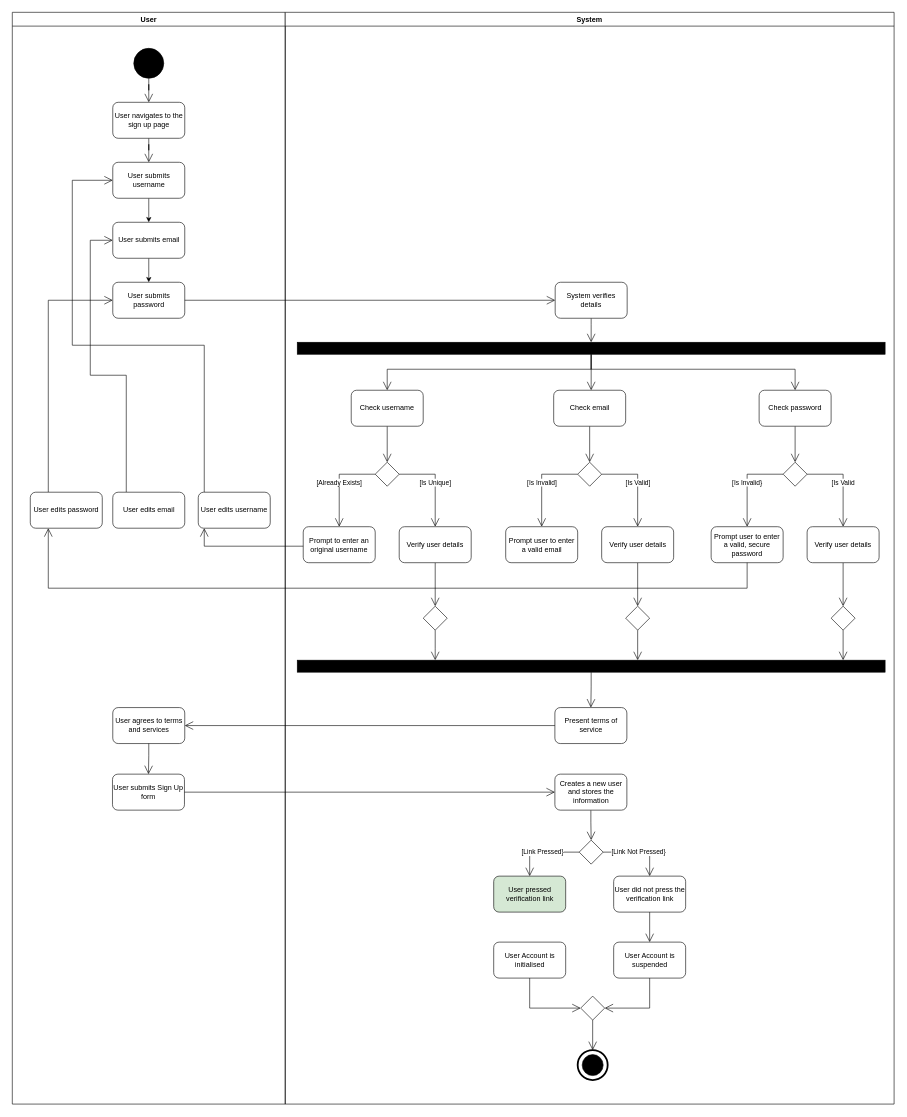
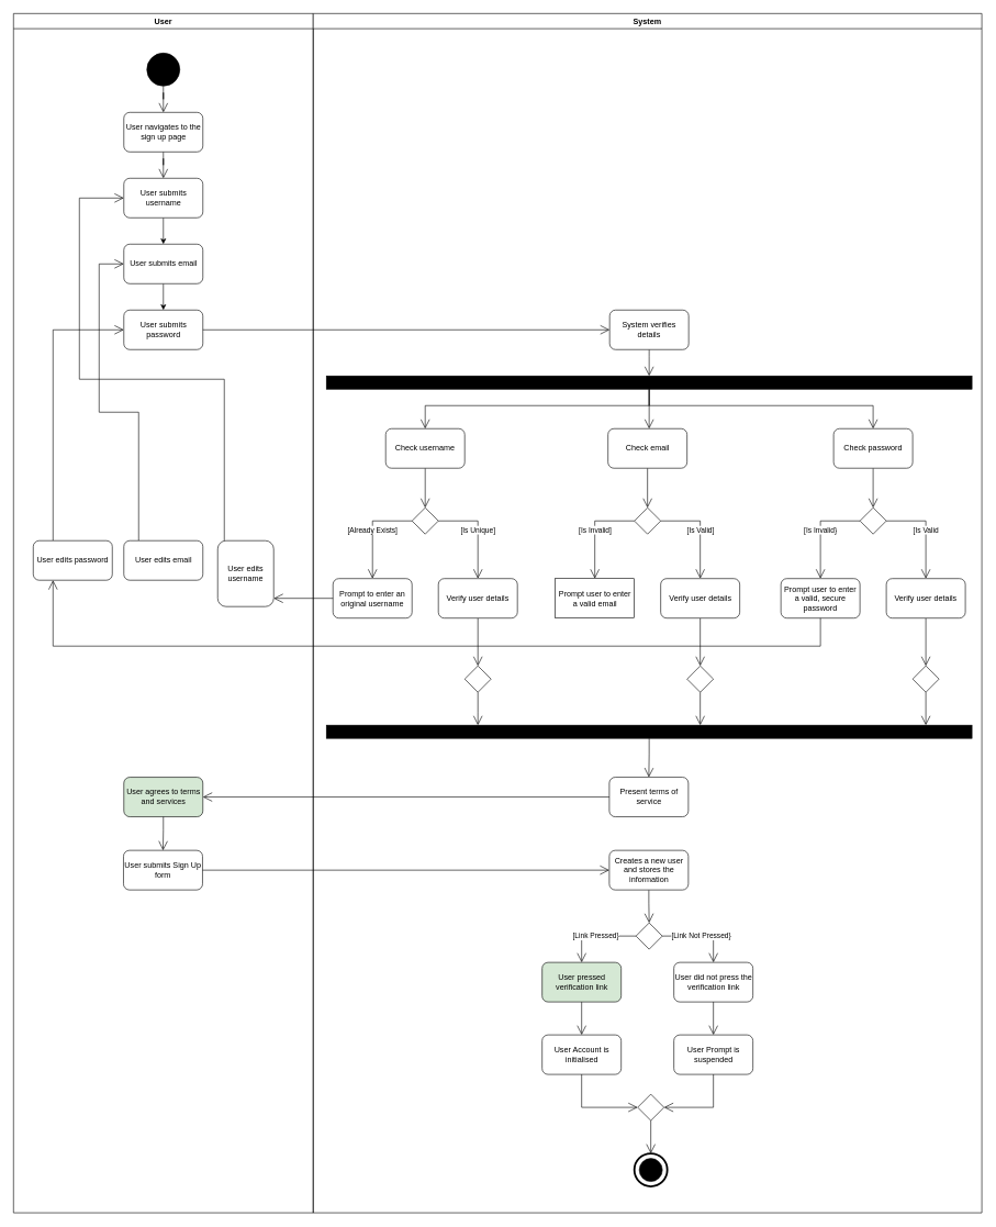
  <mxCell id="0" />
  <mxCell id="1" parent="0" />
  <mxCell id="2" value="User" style="swimlane;whiteSpace=wrap;html=1;" parent="1" vertex="1"><mxGeometry x="20" y="20" width="455" height="1820" as="geometry" /></mxCell>
  <mxCell id="3" style="edgeStyle=orthogonalEdgeStyle;rounded=0;orthogonalLoop=1;jettySize=auto;html=1;endArrow=open;endFill=0;endSize=12;startSize=6;sourcePerimeterSpacing=0;" edge="1" parent="2" source="4" target="8"><mxGeometry relative="1" as="geometry" /></mxCell>
  <mxCell id="4" value="&lt;span data-lucid-type=&quot;application/vnd.lucid.text&quot; data-lucid-content=&quot;{&amp;quot;t&amp;quot;:&amp;quot;User navigates to the sign up page&amp;quot;,&amp;quot;m&amp;quot;:[{&amp;quot;s&amp;quot;:0,&amp;quot;n&amp;quot;:&amp;quot;s&amp;quot;,&amp;quot;v&amp;quot;:22.222,&amp;quot;e&amp;quot;:34},{&amp;quot;s&amp;quot;:0,&amp;quot;n&amp;quot;:&amp;quot;fsp&amp;quot;,&amp;quot;v&amp;quot;:&amp;quot;ss_presetShapeStyle1_textStyle&amp;quot;,&amp;quot;e&amp;quot;:34},{&amp;quot;s&amp;quot;:0,&amp;quot;n&amp;quot;:&amp;quot;fsp2&amp;quot;,&amp;quot;v&amp;quot;:&amp;quot;ss_presetShapeStyle1_textStyle&amp;quot;,&amp;quot;e&amp;quot;:34}]}&quot;&gt;&lt;span style=&quot;&quot;&gt;&lt;font style=&quot;font-size: 12px;&quot;&gt;User navigates to the sign up page&lt;/font&gt;&lt;/span&gt;&lt;/span&gt;" style="rounded=1;whiteSpace=wrap;html=1;fontColor=default;" parent="2" vertex="1"><mxGeometry x="167.5" y="150" width="120" height="60" as="geometry" /></mxCell>
  <mxCell id="5" value="" style="edgeStyle=orthogonalEdgeStyle;rounded=0;orthogonalLoop=1;jettySize=auto;html=1;endArrow=open;endFill=0;endSize=12;startSize=6;sourcePerimeterSpacing=0;" parent="2" source="6" target="4" edge="1"><mxGeometry relative="1" as="geometry" /></mxCell>
  <mxCell id="6" value="" style="ellipse;whiteSpace=wrap;html=1;aspect=fixed;fillColor=#000000;" parent="2" vertex="1"><mxGeometry x="202.5" y="60" width="50" height="50" as="geometry" /></mxCell>
  <mxCell id="7" style="edgeStyle=orthogonalEdgeStyle;rounded=0;orthogonalLoop=1;jettySize=auto;html=1;" edge="1" parent="2" source="8" target="16"><mxGeometry relative="1" as="geometry" /></mxCell>
  <mxCell id="8" value="User submits username" style="rounded=1;whiteSpace=wrap;html=1;" parent="2" vertex="1"><mxGeometry x="167.5" y="250" width="120" height="60" as="geometry" /></mxCell>
  <mxCell id="9" style="edgeStyle=orthogonalEdgeStyle;rounded=0;orthogonalLoop=1;jettySize=auto;html=1;endArrow=open;endFill=0;endSize=12;startSize=6;sourcePerimeterSpacing=0;" edge="1" parent="2" source="10" target="8"><mxGeometry relative="1" as="geometry"><Array as="points"><mxPoint x="320" y="555" /><mxPoint x="100" y="555" /><mxPoint x="100" y="280" /></Array></mxGeometry></mxCell>
- <mxCell id="10" value="User edits username" style="rounded=1;whiteSpace=wrap;html=1;" parent="2" vertex="1"><mxGeometry x="310" y="800" width="120" height="60" as="geometry" /></mxCell>
+ <mxCell id="10" value="User edits username" style="rounded=1;whiteSpace=wrap;html=1;" parent="2" vertex="1"><mxGeometry x="310" y="800" width="85" height="100" as="geometry" /></mxCell>
  <mxCell id="11" style="edgeStyle=orthogonalEdgeStyle;rounded=0;orthogonalLoop=1;jettySize=auto;html=1;endArrow=open;endFill=0;endSize=12;startSize=6;sourcePerimeterSpacing=0;" edge="1" parent="2" source="12" target="16"><mxGeometry relative="1" as="geometry"><Array as="points"><mxPoint x="190" y="605" /><mxPoint x="130" y="605" /><mxPoint x="130" y="380" /></Array></mxGeometry></mxCell>
  <mxCell id="12" value="User edits email" style="rounded=1;whiteSpace=wrap;html=1;" parent="2" vertex="1"><mxGeometry x="167.5" y="800" width="120" height="60" as="geometry" /></mxCell>
  <mxCell id="13" style="edgeStyle=orthogonalEdgeStyle;rounded=0;orthogonalLoop=1;jettySize=auto;html=1;endArrow=open;endFill=0;endSize=12;startSize=6;sourcePerimeterSpacing=0;" edge="1" parent="2" source="14" target="17"><mxGeometry relative="1" as="geometry"><Array as="points"><mxPoint x="60" y="480" /></Array></mxGeometry></mxCell>
  <mxCell id="14" value="User edits password" style="rounded=1;whiteSpace=wrap;html=1;" parent="2" vertex="1"><mxGeometry x="30" y="800" width="120" height="60" as="geometry" /></mxCell>
  <mxCell id="15" style="edgeStyle=orthogonalEdgeStyle;rounded=0;orthogonalLoop=1;jettySize=auto;html=1;" edge="1" parent="2" source="16" target="17"><mxGeometry relative="1" as="geometry" /></mxCell>
  <mxCell id="16" value="User submits email" style="rounded=1;whiteSpace=wrap;html=1;" vertex="1" parent="2"><mxGeometry x="167.5" y="350" width="120" height="60" as="geometry" /></mxCell>
  <mxCell id="17" value="User submits password" style="rounded=1;whiteSpace=wrap;html=1;" vertex="1" parent="2"><mxGeometry x="167.5" y="450" width="120" height="60" as="geometry" /></mxCell>
- <mxCell id="18" value="User agrees to terms and services" style="rounded=1;whiteSpace=wrap;html=1;" parent="2" vertex="1"><mxGeometry x="167.5" y="1159" width="120" height="60" as="geometry" /></mxCell>
+ <mxCell id="18" value="User agrees to terms and services" style="rounded=1;whiteSpace=wrap;html=1;fillColor=#d5e8d4;" parent="2" vertex="1"><mxGeometry x="167.5" y="1159" width="120" height="60" as="geometry" /></mxCell>
  <mxCell id="19" value="System" style="swimlane;whiteSpace=wrap;html=1;" parent="1" vertex="1"><mxGeometry x="475" y="20" width="1015" height="1820" as="geometry" /></mxCell>
  <mxCell id="20" value="[Already Exists]" style="edgeStyle=orthogonalEdgeStyle;rounded=0;orthogonalLoop=1;jettySize=auto;html=1;exitX=0;exitY=0.5;exitDx=0;exitDy=0;entryX=0.5;entryY=0;entryDx=0;entryDy=0;endArrow=open;endFill=0;endSize=12;startSize=6;sourcePerimeterSpacing=0;" parent="19" source="22" target="30" edge="1"><mxGeometry relative="1" as="geometry"><mxPoint x="90" y="822.5" as="targetPoint" /></mxGeometry></mxCell>
  <mxCell id="21" value="[Is Unique]" style="edgeStyle=orthogonalEdgeStyle;rounded=0;orthogonalLoop=1;jettySize=auto;html=1;exitX=1;exitY=0.5;exitDx=0;exitDy=0;entryX=0.5;entryY=0;entryDx=0;entryDy=0;endArrow=open;endFill=0;endSize=12;startSize=6;sourcePerimeterSpacing=0;" parent="19" source="22" target="29" edge="1"><mxGeometry relative="1" as="geometry" /></mxCell>
  <mxCell id="22" value="" style="rhombus;whiteSpace=wrap;html=1;" parent="19" vertex="1"><mxGeometry x="150" y="750" width="40" height="40" as="geometry" /></mxCell>
  <mxCell id="23" value="[Is Invalid]" style="edgeStyle=orthogonalEdgeStyle;rounded=0;orthogonalLoop=1;jettySize=auto;html=1;exitX=0;exitY=0.5;exitDx=0;exitDy=0;endArrow=open;endFill=0;endSize=12;startSize=6;sourcePerimeterSpacing=0;" parent="19" source="25" target="44" edge="1"><mxGeometry relative="1" as="geometry" /></mxCell>
  <mxCell id="24" value="[Is Valid]" style="edgeStyle=orthogonalEdgeStyle;rounded=0;orthogonalLoop=1;jettySize=auto;html=1;exitX=1;exitY=0.5;exitDx=0;exitDy=0;entryX=0.5;entryY=0;entryDx=0;entryDy=0;endArrow=open;endFill=0;endSize=12;startSize=6;sourcePerimeterSpacing=0;" parent="19" source="25" target="46" edge="1"><mxGeometry relative="1" as="geometry"><mxPoint x="600" y="972.5" as="targetPoint" /></mxGeometry></mxCell>
  <mxCell id="25" value="" style="rhombus;whiteSpace=wrap;html=1;" parent="19" vertex="1"><mxGeometry x="487.5" y="750" width="40" height="40" as="geometry" /></mxCell>
  <mxCell id="26" style="edgeStyle=orthogonalEdgeStyle;rounded=0;orthogonalLoop=1;jettySize=auto;html=1;endArrow=open;endFill=0;endSize=12;startSize=6;sourcePerimeterSpacing=0;" parent="19" source="27" target="34" edge="1"><mxGeometry relative="1" as="geometry"><Array as="points"><mxPoint x="510" y="520" /><mxPoint x="510" y="520" /></Array></mxGeometry></mxCell>
  <mxCell id="27" value="System verifies details" style="rounded=1;whiteSpace=wrap;html=1;" parent="19" vertex="1"><mxGeometry x="450" y="450" width="120" height="60" as="geometry" /></mxCell>
  <mxCell id="28" style="edgeStyle=orthogonalEdgeStyle;rounded=0;orthogonalLoop=1;jettySize=auto;html=1;exitX=0.5;exitY=1;exitDx=0;exitDy=0;endArrow=open;endFill=0;endSize=12;startSize=6;sourcePerimeterSpacing=0;" parent="19" source="29" target="67" edge="1"><mxGeometry relative="1" as="geometry" /></mxCell>
  <mxCell id="29" value="Verify user details" style="rounded=1;whiteSpace=wrap;html=1;" parent="19" vertex="1"><mxGeometry x="190" y="857.5" width="120" height="60" as="geometry" /></mxCell>
  <mxCell id="30" value="Prompt to enter an original username" style="rounded=1;whiteSpace=wrap;html=1;" parent="19" vertex="1"><mxGeometry x="30" y="857.5" width="120" height="60" as="geometry" /></mxCell>
  <mxCell id="31" style="edgeStyle=orthogonalEdgeStyle;rounded=0;orthogonalLoop=1;jettySize=auto;html=1;endArrow=open;endFill=0;endSize=12;startSize=6;sourcePerimeterSpacing=0;" edge="1" parent="19" source="34" target="38"><mxGeometry relative="1" as="geometry"><Array as="points"><mxPoint x="510" y="620" /><mxPoint x="510" y="620" /></Array></mxGeometry></mxCell>
  <mxCell id="32" style="edgeStyle=orthogonalEdgeStyle;rounded=0;orthogonalLoop=1;jettySize=auto;html=1;endArrow=open;endFill=0;endSize=12;startSize=6;sourcePerimeterSpacing=0;" edge="1" parent="19" source="34" target="36"><mxGeometry relative="1" as="geometry" /></mxCell>
  <mxCell id="33" style="edgeStyle=orthogonalEdgeStyle;rounded=0;orthogonalLoop=1;jettySize=auto;html=1;endArrow=open;endFill=0;endSize=12;startSize=6;sourcePerimeterSpacing=0;" edge="1" parent="19" source="34" target="40"><mxGeometry relative="1" as="geometry" /></mxCell>
  <mxCell id="34" value="" style="rounded=0;whiteSpace=wrap;html=1;fillColor=#000000;" parent="19" vertex="1"><mxGeometry x="20" y="550" width="980" height="20" as="geometry" /></mxCell>
  <mxCell id="35" style="edgeStyle=orthogonalEdgeStyle;rounded=0;orthogonalLoop=1;jettySize=auto;html=1;exitX=0.5;exitY=1;exitDx=0;exitDy=0;entryX=0.5;entryY=0;entryDx=0;entryDy=0;endArrow=open;endFill=0;endSize=12;startSize=6;sourcePerimeterSpacing=0;" parent="19" source="36" target="22" edge="1"><mxGeometry relative="1" as="geometry" /></mxCell>
  <mxCell id="36" value="Check username" style="rounded=1;whiteSpace=wrap;html=1;" parent="19" vertex="1"><mxGeometry x="110" y="630" width="120" height="60" as="geometry" /></mxCell>
  <mxCell id="37" value="" style="edgeStyle=orthogonalEdgeStyle;rounded=0;orthogonalLoop=1;jettySize=auto;html=1;endArrow=open;endFill=0;endSize=12;startSize=6;sourcePerimeterSpacing=0;" parent="19" source="38" target="25" edge="1"><mxGeometry relative="1" as="geometry" /></mxCell>
  <mxCell id="38" value="Check email" style="rounded=1;whiteSpace=wrap;html=1;" parent="19" vertex="1"><mxGeometry x="447.5" y="630" width="120" height="60" as="geometry" /></mxCell>
  <mxCell id="39" value="" style="edgeStyle=orthogonalEdgeStyle;rounded=0;orthogonalLoop=1;jettySize=auto;html=1;endArrow=open;endFill=0;endSize=12;startSize=6;sourcePerimeterSpacing=0;" parent="19" source="40" target="43" edge="1"><mxGeometry relative="1" as="geometry" /></mxCell>
  <mxCell id="40" value="Check password" style="rounded=1;whiteSpace=wrap;html=1;" parent="19" vertex="1"><mxGeometry x="790" y="630" width="120" height="60" as="geometry" /></mxCell>
  <mxCell id="41" value="[Is Invalid}" style="edgeStyle=orthogonalEdgeStyle;rounded=0;orthogonalLoop=1;jettySize=auto;html=1;exitX=0;exitY=0.5;exitDx=0;exitDy=0;entryX=0.5;entryY=0;entryDx=0;entryDy=0;endArrow=open;endFill=0;endSize=12;startSize=6;sourcePerimeterSpacing=0;" parent="19" source="43" target="47" edge="1"><mxGeometry relative="1" as="geometry"><Array as="points"><mxPoint x="770" y="770" /></Array></mxGeometry></mxCell>
  <mxCell id="42" style="edgeStyle=orthogonalEdgeStyle;rounded=0;orthogonalLoop=1;jettySize=auto;html=1;endArrow=open;endFill=0;endSize=12;startSize=6;sourcePerimeterSpacing=0;" parent="19" source="74" target="69" edge="1"><mxGeometry relative="1" as="geometry"><mxPoint x="950" y="1095" as="targetPoint" /></mxGeometry></mxCell>
  <mxCell id="43" value="" style="rhombus;whiteSpace=wrap;html=1;" parent="19" vertex="1"><mxGeometry x="830" y="750" width="40" height="40" as="geometry" /></mxCell>
- <mxCell id="44" value="Prompt user to enter a valid email" style="rounded=1;whiteSpace=wrap;html=1;" parent="19" vertex="1"><mxGeometry x="367.5" y="857.5" width="120" height="60" as="geometry" /></mxCell>
+ <mxCell id="44" value="Prompt user to enter a valid email" style="whiteSpace=wrap;html=1;rounded=0;" parent="19" vertex="1"><mxGeometry x="367.5" y="857.5" width="120" height="60" as="geometry" /></mxCell>
  <mxCell id="45" style="edgeStyle=orthogonalEdgeStyle;rounded=0;orthogonalLoop=1;jettySize=auto;html=1;endArrow=open;endFill=0;endSize=12;startSize=6;sourcePerimeterSpacing=0;" edge="1" parent="19" source="46" target="68"><mxGeometry relative="1" as="geometry" /></mxCell>
  <mxCell id="46" value="Verify user details" style="rounded=1;whiteSpace=wrap;html=1;" parent="19" vertex="1"><mxGeometry x="527.5" y="857.5" width="120" height="60" as="geometry" /></mxCell>
  <mxCell id="47" value="Prompt user to enter a valid, secure password" style="rounded=1;whiteSpace=wrap;html=1;" parent="19" vertex="1"><mxGeometry x="710" y="857.5" width="120" height="60" as="geometry" /></mxCell>
  <mxCell id="48" style="edgeStyle=orthogonalEdgeStyle;rounded=0;orthogonalLoop=1;jettySize=auto;html=1;exitX=0.5;exitY=1;exitDx=0;exitDy=0;entryX=0.5;entryY=0;entryDx=0;entryDy=0;endArrow=open;endFill=0;endSize=12;startSize=6;sourcePerimeterSpacing=0;" parent="19" source="49" target="75" edge="1"><mxGeometry relative="1" as="geometry" /></mxCell>
  <mxCell id="49" value="" style="rounded=0;whiteSpace=wrap;html=1;fillColor=#000000;" parent="19" vertex="1"><mxGeometry x="20" y="1080" width="980" height="20" as="geometry" /></mxCell>
  <mxCell id="50" style="edgeStyle=orthogonalEdgeStyle;rounded=0;orthogonalLoop=1;jettySize=auto;html=1;endArrow=open;endFill=0;endSize=12;startSize=6;sourcePerimeterSpacing=0;" edge="1" parent="19" source="77" target="53"><mxGeometry relative="1" as="geometry" /></mxCell>
  <mxCell id="51" value="[Link Pressed}" style="edgeStyle=orthogonalEdgeStyle;rounded=0;orthogonalLoop=1;jettySize=auto;html=1;exitX=0;exitY=0.5;exitDx=0;exitDy=0;entryX=0.5;entryY=0;entryDx=0;entryDy=0;endArrow=open;endFill=0;endSize=12;startSize=6;sourcePerimeterSpacing=0;" parent="19" source="53" target="55" edge="1"><mxGeometry relative="1" as="geometry" /></mxCell>
  <mxCell id="52" value="[Link Not Pressed}" style="edgeStyle=orthogonalEdgeStyle;rounded=0;orthogonalLoop=1;jettySize=auto;html=1;exitX=1;exitY=0.5;exitDx=0;exitDy=0;entryX=0.5;entryY=0;entryDx=0;entryDy=0;endArrow=open;endFill=0;endSize=12;startSize=6;sourcePerimeterSpacing=0;" parent="19" source="53" target="57" edge="1"><mxGeometry relative="1" as="geometry" /></mxCell>
  <mxCell id="53" value="" style="rhombus;whiteSpace=wrap;html=1;" parent="19" vertex="1"><mxGeometry x="490" y="1380" width="40" height="40" as="geometry" /></mxCell>
+ <mxCell id="54" value="" style="edgeStyle=orthogonalEdgeStyle;rounded=0;orthogonalLoop=1;jettySize=auto;html=1;endArrow=open;endFill=0;endSize=12;startSize=6;sourcePerimeterSpacing=0;" parent="19" source="55" target="61" edge="1"><mxGeometry relative="1" as="geometry" /></mxCell>
  <mxCell id="55" value="User pressed verification link" style="rounded=1;whiteSpace=wrap;html=1;fillColor=#d5e8d4;" parent="19" vertex="1"><mxGeometry x="347.5" y="1440" width="120" height="60" as="geometry" /></mxCell>
  <mxCell id="56" value="" style="edgeStyle=orthogonalEdgeStyle;rounded=0;orthogonalLoop=1;jettySize=auto;html=1;endArrow=open;endFill=0;endSize=12;startSize=6;sourcePerimeterSpacing=0;" parent="19" source="57" target="59" edge="1"><mxGeometry relative="1" as="geometry" /></mxCell>
  <mxCell id="57" value="User did not press the verification link" style="rounded=1;whiteSpace=wrap;html=1;" parent="19" vertex="1"><mxGeometry x="547.5" y="1440" width="120" height="60" as="geometry" /></mxCell>
  <mxCell id="58" style="edgeStyle=orthogonalEdgeStyle;rounded=0;orthogonalLoop=1;jettySize=auto;html=1;exitX=0.5;exitY=1;exitDx=0;exitDy=0;entryX=1;entryY=0.5;entryDx=0;entryDy=0;endArrow=open;endFill=0;endSize=12;startSize=6;sourcePerimeterSpacing=0;" parent="19" source="59" target="63" edge="1"><mxGeometry relative="1" as="geometry" /></mxCell>
- <mxCell id="59" value="User Account is suspended" style="rounded=1;whiteSpace=wrap;html=1;" parent="19" vertex="1"><mxGeometry x="547.5" y="1550" width="120" height="60" as="geometry" /></mxCell>
+ <mxCell id="59" value="User Prompt is suspended" style="rounded=1;whiteSpace=wrap;html=1;" parent="19" vertex="1"><mxGeometry x="547.5" y="1550" width="120" height="60" as="geometry" /></mxCell>
  <mxCell id="60" style="edgeStyle=orthogonalEdgeStyle;rounded=0;orthogonalLoop=1;jettySize=auto;html=1;exitX=0.5;exitY=1;exitDx=0;exitDy=0;entryX=0;entryY=0.5;entryDx=0;entryDy=0;endArrow=open;endFill=0;endSize=12;startSize=6;sourcePerimeterSpacing=0;" parent="19" source="61" target="63" edge="1"><mxGeometry relative="1" as="geometry" /></mxCell>
  <mxCell id="61" value="User Account is initialised" style="rounded=1;whiteSpace=wrap;html=1;" parent="19" vertex="1"><mxGeometry x="347.5" y="1550" width="120" height="60" as="geometry" /></mxCell>
  <mxCell id="62" style="edgeStyle=orthogonalEdgeStyle;rounded=0;orthogonalLoop=1;jettySize=auto;html=1;exitX=0.5;exitY=1;exitDx=0;exitDy=0;entryX=0.5;entryY=0;entryDx=0;entryDy=0;entryPerimeter=0;endArrow=open;endFill=0;endSize=12;startSize=6;sourcePerimeterSpacing=0;" parent="19" source="63" target="65" edge="1"><mxGeometry relative="1" as="geometry"><mxPoint x="512.5" y="1750" as="targetPoint" /></mxGeometry></mxCell>
  <mxCell id="63" value="" style="rhombus;whiteSpace=wrap;html=1;" parent="19" vertex="1"><mxGeometry x="492.5" y="1640" width="40" height="40" as="geometry" /></mxCell>
  <mxCell id="64" value="" style="group" parent="19" vertex="1" connectable="0"><mxGeometry x="487.5" y="1730" width="50" height="50" as="geometry" /></mxCell>
  <mxCell id="65" value="" style="ellipse;whiteSpace=wrap;html=1;aspect=fixed;fillColor=none;strokeWidth=3;movable=1;resizable=1;rotatable=1;deletable=1;editable=1;locked=0;connectable=1;" parent="64" vertex="1"><mxGeometry width="50" height="50" as="geometry" /></mxCell>
  <mxCell id="66" value="" style="ellipse;whiteSpace=wrap;html=1;aspect=fixed;fillColor=#000000;movable=1;resizable=1;rotatable=1;deletable=1;editable=1;locked=0;connectable=1;" parent="64" vertex="1"><mxGeometry x="7.5" y="7.5" width="35" height="35" as="geometry" /></mxCell>
  <mxCell id="67" value="" style="rhombus;whiteSpace=wrap;html=1;" parent="19" vertex="1"><mxGeometry x="230" y="990" width="40" height="40" as="geometry" /></mxCell>
  <mxCell id="68" value="" style="rhombus;whiteSpace=wrap;html=1;" parent="19" vertex="1"><mxGeometry x="567.5" y="990" width="40" height="40" as="geometry" /></mxCell>
  <mxCell id="69" value="" style="rhombus;whiteSpace=wrap;html=1;" parent="19" vertex="1"><mxGeometry x="910" y="990" width="40" height="40" as="geometry" /></mxCell>
  <mxCell id="70" style="edgeStyle=orthogonalEdgeStyle;rounded=0;orthogonalLoop=1;jettySize=auto;html=1;endArrow=open;endFill=0;endSize=12;startSize=6;sourcePerimeterSpacing=0;" parent="19" source="69" target="49" edge="1"><mxGeometry relative="1" as="geometry"><Array as="points"><mxPoint x="930" y="1080" /><mxPoint x="930" y="1080" /></Array></mxGeometry></mxCell>
  <mxCell id="71" style="edgeStyle=orthogonalEdgeStyle;rounded=0;orthogonalLoop=1;jettySize=auto;html=1;endArrow=open;endFill=0;endSize=12;startSize=6;sourcePerimeterSpacing=0;" parent="19" source="68" target="49" edge="1"><mxGeometry relative="1" as="geometry"><Array as="points"><mxPoint x="587" y="1070" /><mxPoint x="587" y="1070" /></Array></mxGeometry></mxCell>
  <mxCell id="72" style="edgeStyle=orthogonalEdgeStyle;rounded=0;orthogonalLoop=1;jettySize=auto;html=1;endArrow=open;endFill=0;endSize=12;startSize=6;sourcePerimeterSpacing=0;" parent="19" source="67" target="49" edge="1"><mxGeometry relative="1" as="geometry"><Array as="points"><mxPoint x="250" y="1060" /><mxPoint x="250" y="1060" /></Array></mxGeometry></mxCell>
  <mxCell id="73" value="[Is Valid" style="edgeStyle=orthogonalEdgeStyle;rounded=0;orthogonalLoop=1;jettySize=auto;html=1;exitX=1;exitY=0.5;exitDx=0;exitDy=0;endArrow=open;endFill=0;endSize=12;startSize=6;sourcePerimeterSpacing=0;" edge="1" parent="19" source="43" target="74"><mxGeometry relative="1" as="geometry"><mxPoint x="1155" y="803" as="sourcePoint" /><mxPoint x="1235" y="1105" as="targetPoint" /><Array as="points"><mxPoint x="930" y="770" /></Array></mxGeometry></mxCell>
  <mxCell id="74" value="Verify user details" style="rounded=1;whiteSpace=wrap;html=1;" parent="19" vertex="1"><mxGeometry x="870" y="857.5" width="120" height="60" as="geometry" /></mxCell>
  <mxCell id="75" value="Present terms of service" style="rounded=1;whiteSpace=wrap;html=1;" parent="19" vertex="1"><mxGeometry x="449.5" y="1159" width="120" height="60" as="geometry" /></mxCell>
  <mxCell id="76" value="User submits Sign Up form" style="rounded=1;whiteSpace=wrap;html=1;" parent="19" vertex="1"><mxGeometry x="-288" y="1270" width="120" height="60" as="geometry" /></mxCell>
  <mxCell id="77" value="Creates a new user and stores the information" style="rounded=1;whiteSpace=wrap;html=1;" parent="19" vertex="1"><mxGeometry x="449.5" y="1270" width="120" height="60" as="geometry" /></mxCell>
  <mxCell id="78" style="edgeStyle=orthogonalEdgeStyle;rounded=0;orthogonalLoop=1;jettySize=auto;html=1;endArrow=open;endFill=0;endSize=12;startSize=6;sourcePerimeterSpacing=0;" edge="1" parent="19" source="76" target="77"><mxGeometry relative="1" as="geometry" /></mxCell>
  <mxCell id="79" style="edgeStyle=orthogonalEdgeStyle;rounded=0;orthogonalLoop=1;jettySize=auto;html=1;endArrow=open;endFill=0;endSize=12;startSize=6;sourcePerimeterSpacing=0;" parent="1" source="30" target="10" edge="1"><mxGeometry relative="1" as="geometry"><Array as="points"><mxPoint x="340" y="910" /></Array></mxGeometry></mxCell>
  <mxCell id="80" style="edgeStyle=orthogonalEdgeStyle;rounded=0;orthogonalLoop=1;jettySize=auto;html=1;endArrow=open;endFill=0;endSize=12;startSize=6;sourcePerimeterSpacing=0;" edge="1" parent="1" source="17" target="27"><mxGeometry relative="1" as="geometry" /></mxCell>
  <mxCell id="81" style="edgeStyle=orthogonalEdgeStyle;rounded=0;orthogonalLoop=1;jettySize=auto;html=1;endArrow=open;endFill=0;endSize=12;startSize=6;sourcePerimeterSpacing=0;" parent="1" source="47" target="14" edge="1"><mxGeometry relative="1" as="geometry"><mxPoint x="1245" y="977.5" as="sourcePoint" /><mxPoint x="80" y="920" as="targetPoint" /><Array as="points"><mxPoint x="1245" y="980" /><mxPoint x="80" y="980" /></Array></mxGeometry></mxCell>
  <mxCell id="82" style="edgeStyle=orthogonalEdgeStyle;rounded=0;orthogonalLoop=1;jettySize=auto;html=1;exitX=0;exitY=0.5;exitDx=0;exitDy=0;entryX=1;entryY=0.5;entryDx=0;entryDy=0;endArrow=open;endFill=0;endSize=12;startSize=6;sourcePerimeterSpacing=0;" parent="1" source="75" target="18" edge="1"><mxGeometry relative="1" as="geometry" /></mxCell>
  <mxCell id="83" value="" style="edgeStyle=orthogonalEdgeStyle;rounded=0;orthogonalLoop=1;jettySize=auto;html=1;endArrow=open;endFill=0;endSize=12;startSize=6;sourcePerimeterSpacing=0;" parent="1" source="18" target="76" edge="1"><mxGeometry relative="1" as="geometry" /></mxCell>
